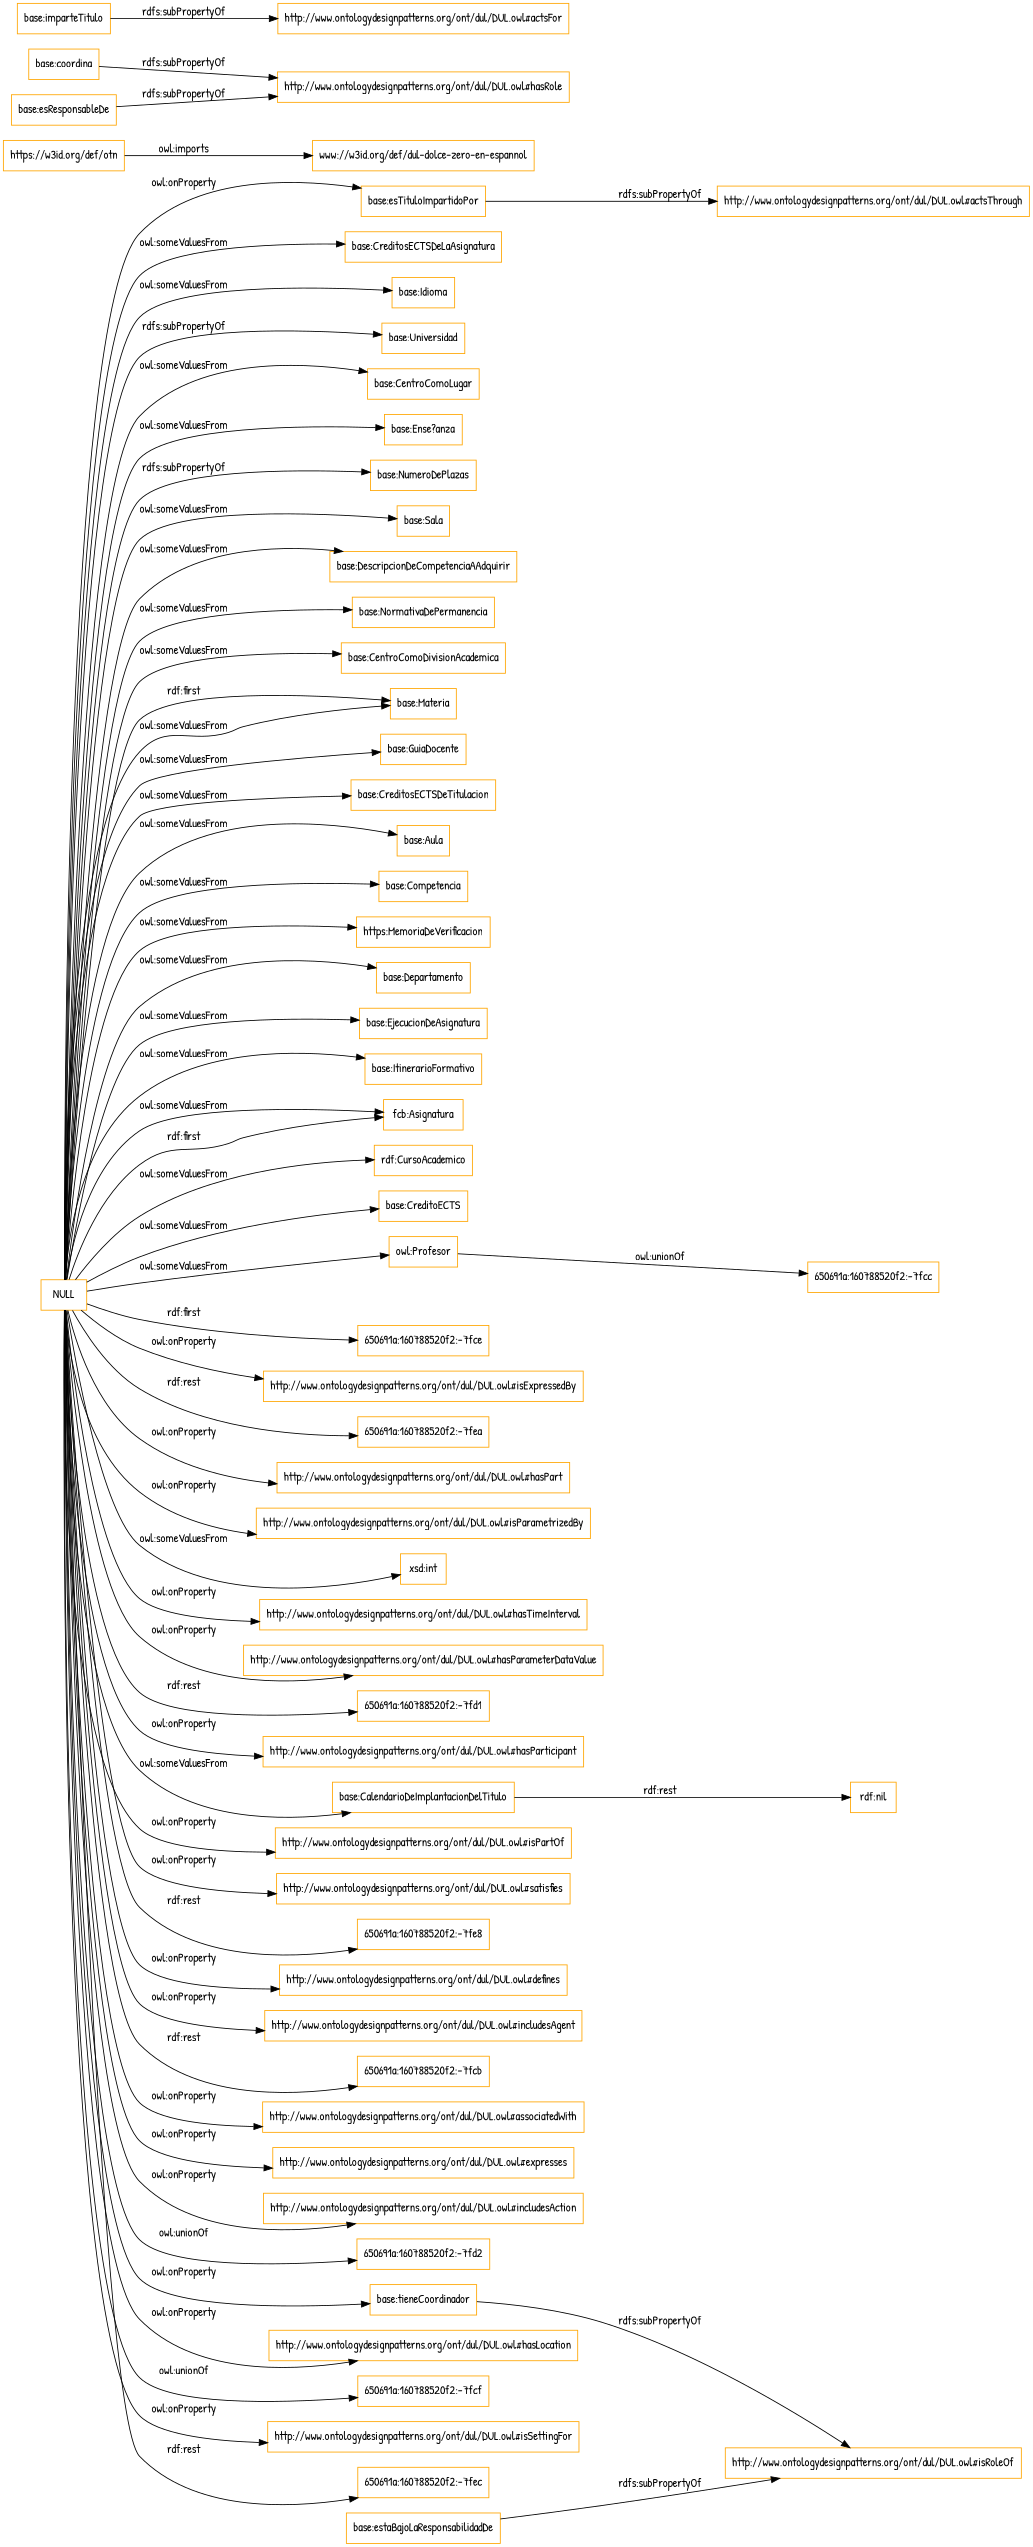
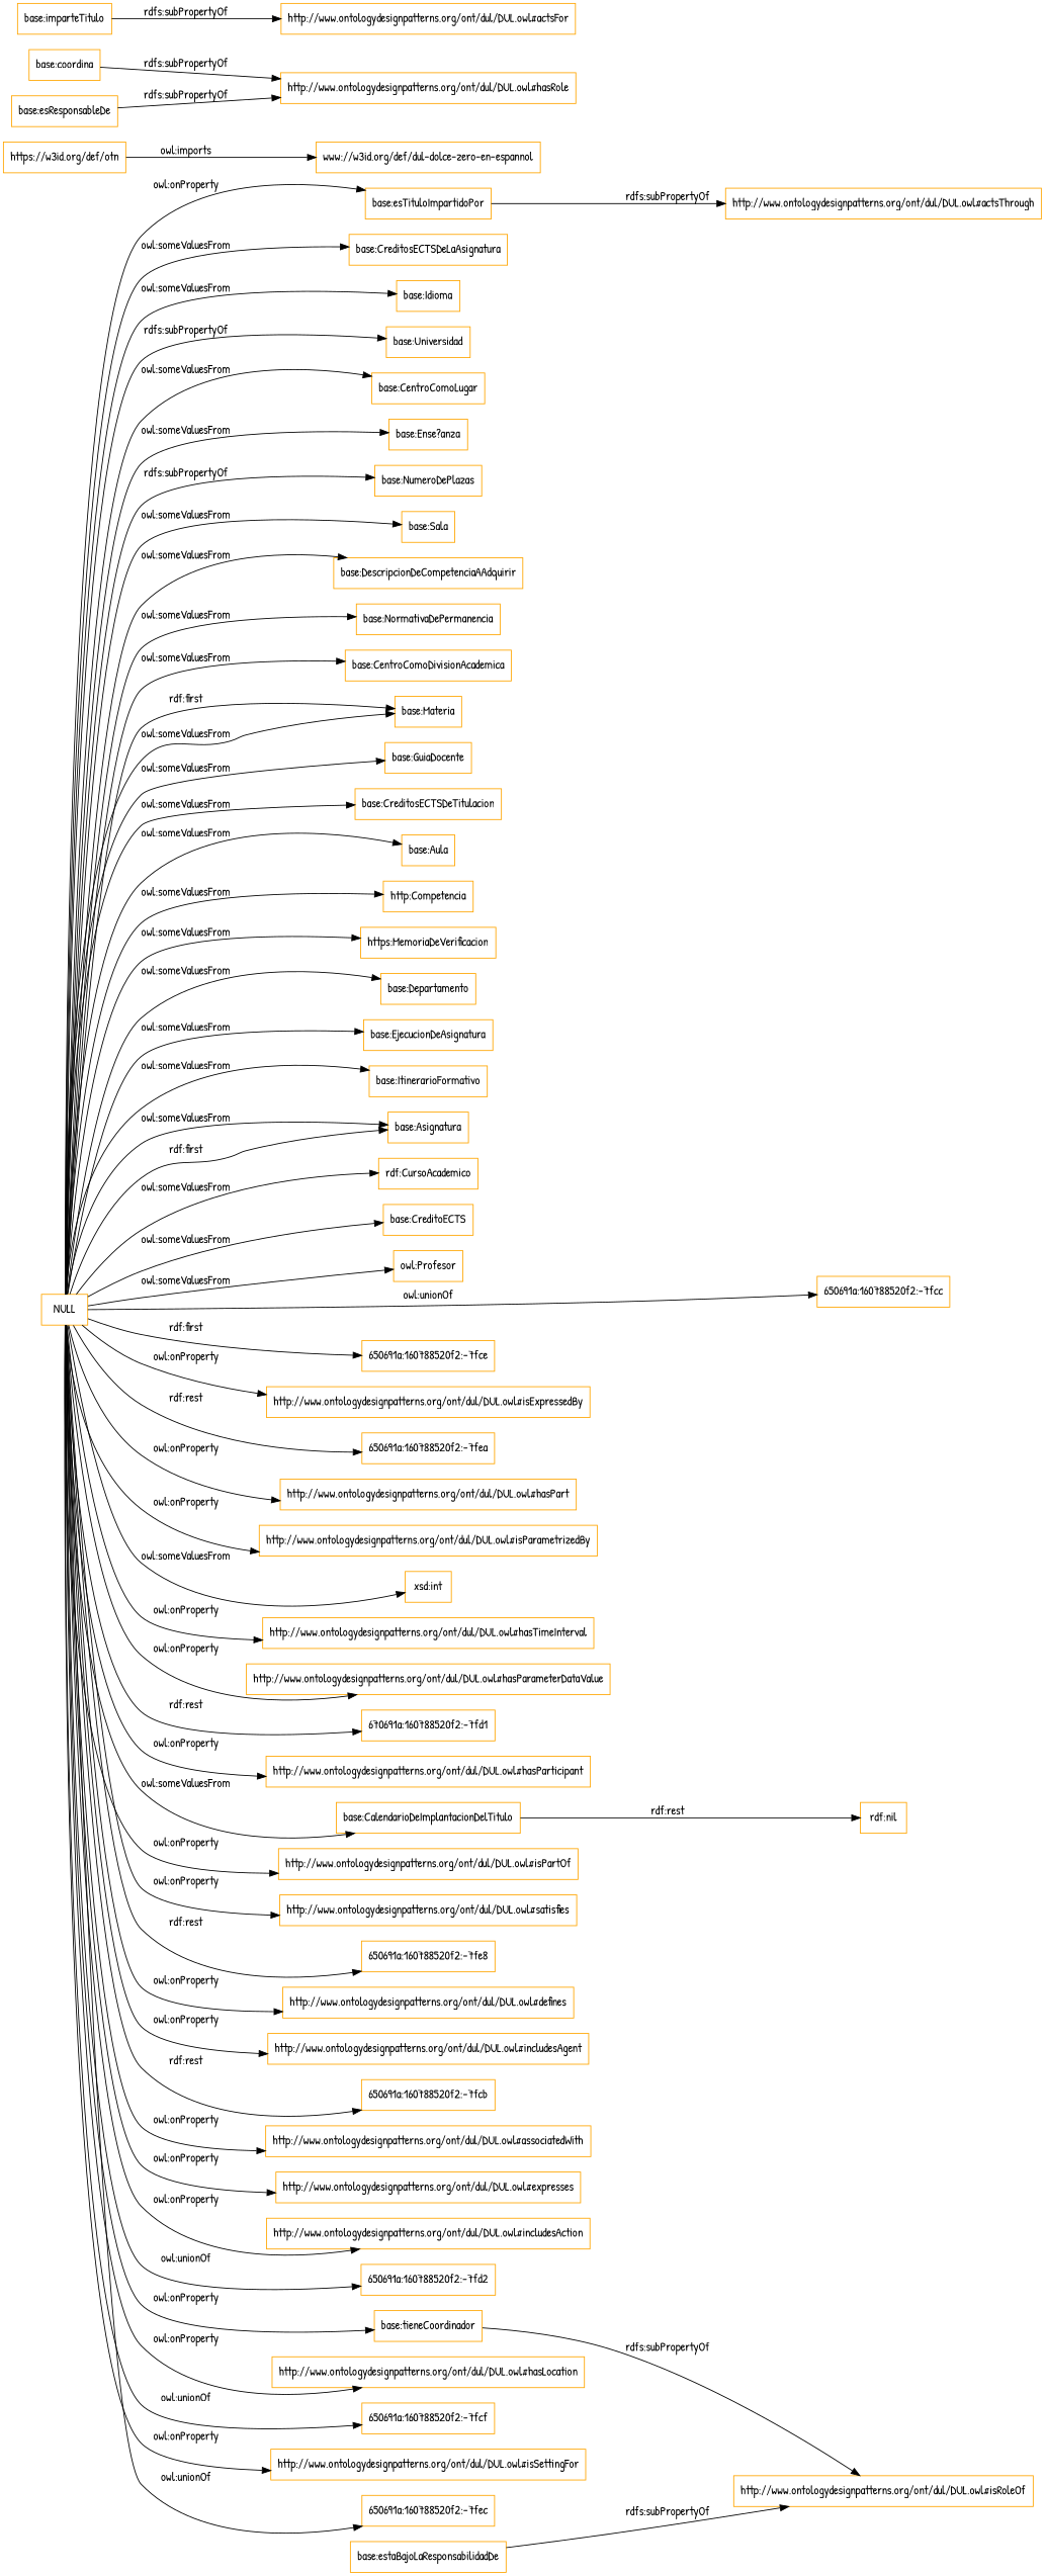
  digraph {
    fontname="Patrick Hand"
    rankdir=LR
    node [color=orange fontname="Patrick Hand" shape=rectangle]
    edge [fontname="Patrick Hand"]
    "base:esTituloImpartidoPor"
    "http://www.ontologydesignpatterns.org/ont/dul/DUL.owl#actsThrough"
    n3 [label="www://w3id.org/def/dul-dolce-zero-en-espannol"]
    "https://w3id.org/def/otn"
    "base:estaBajoLaResponsabilidadDe"
    "http://www.ontologydesignpatterns.org/ont/dul/DUL.owl#isRoleOf"
    "base:coordina"
    "http://www.ontologydesignpatterns.org/ont/dul/DUL.owl#hasRole"
    "base:imparteTitulo"
    "http://www.ontologydesignpatterns.org/ont/dul/DUL.owl#actsFor"
    NULL
    "base:CreditosECTSDeLaAsignatura"
    "base:Idioma"
    "base:Universidad"
    "base:CentroComoLugar"
    "base:Ense?anza"
    "base:NumeroDePlazas"
    "base:Sala"
    "base:DescripcionDeCompetenciaAAdquirir"
    "base:NormativaDePermanencia"
    "base:CentroComoDivisionAcademica"
    "base:Materia"
    "base:GuiaDocente"
    "base:CreditosECTSDeTitulacion"
    "base:Aula"
-   "base:Competencia"
+   "base:Competencia" [label="http:Competencia"]
    n27 [label="https:MemoriaDeVerificacion"]
    "base:Departamento"
    "base:EjecucionDeAsignatura"
    "base:ItinerarioFormativo"
-   "base:Asignatura" [label="fcb:Asignatura"]
+   "base:Asignatura"
    n32 [label="rdf:CursoAcademico"]
    "base:CreditoECTS"
    n34 [label="owl:Profesor"]
    "base:CalendarioDeImplantacionDelTitulo"
    "650691a:160788520f2:-7fce"
    "http://www.ontologydesignpatterns.org/ont/dul/DUL.owl#isExpressedBy"
    "650691a:160788520f2:-7fea"
    "http://www.ontologydesignpatterns.org/ont/dul/DUL.owl#hasPart"
    "http://www.ontologydesignpatterns.org/ont/dul/DUL.owl#isParametrizedBy"
    "xsd:int"
    "http://www.ontologydesignpatterns.org/ont/dul/DUL.owl#hasTimeInterval"
    "http://www.ontologydesignpatterns.org/ont/dul/DUL.owl#hasParameterDataValue"
-   "650691a:160788520f2:-7fd1"
+   "650691a:160788520f2:-7fd1" [label="670691a:160788520f2:-7fd1"]
    "http://www.ontologydesignpatterns.org/ont/dul/DUL.owl#hasParticipant"
    "650691a:160788520f2:-7fcc"
    "http://www.ontologydesignpatterns.org/ont/dul/DUL.owl#isPartOf"
    "http://www.ontologydesignpatterns.org/ont/dul/DUL.owl#satisfies"
    "650691a:160788520f2:-7fe8"
    "http://www.ontologydesignpatterns.org/ont/dul/DUL.owl#defines"
    "http://www.ontologydesignpatterns.org/ont/dul/DUL.owl#includesAgent"
    "650691a:160788520f2:-7fcb"
    "http://www.ontologydesignpatterns.org/ont/dul/DUL.owl#associatedWith"
    "http://www.ontologydesignpatterns.org/ont/dul/DUL.owl#expresses"
    "http://www.ontologydesignpatterns.org/ont/dul/DUL.owl#includesAction"
    "650691a:160788520f2:-7fd2"
    "base:tieneCoordinador"
    "http://www.ontologydesignpatterns.org/ont/dul/DUL.owl#hasLocation"
    "650691a:160788520f2:-7fcf"
    "http://www.ontologydesignpatterns.org/ont/dul/DUL.owl#isSettingFor"
    "650691a:160788520f2:-7fec"
    "rdf:nil"
    "base:esResponsableDe"
    "base:esTituloImpartidoPor" -> "http://www.ontologydesignpatterns.org/ont/dul/DUL.owl#actsThrough" [label="rdfs:subPropertyOf"]
    "https://w3id.org/def/otn" -> n3 [label="owl:imports"]
    "base:estaBajoLaResponsabilidadDe" -> "http://www.ontologydesignpatterns.org/ont/dul/DUL.owl#isRoleOf" [label="rdfs:subPropertyOf"]
    "base:coordina" -> "http://www.ontologydesignpatterns.org/ont/dul/DUL.owl#hasRole" [label="rdfs:subPropertyOf"]
    "base:imparteTitulo" -> "http://www.ontologydesignpatterns.org/ont/dul/DUL.owl#actsFor" [label="rdfs:subPropertyOf"]
    NULL -> "base:esTituloImpartidoPor" [label="owl:onProperty"]
    NULL -> "base:CreditosECTSDeLaAsignatura" [label="owl:someValuesFrom"]
    NULL -> "base:Idioma" [label="owl:someValuesFrom"]
    NULL -> "base:Universidad" [label="rdfs:subPropertyOf"]
    NULL -> "base:CentroComoLugar" [label="owl:someValuesFrom"]
    NULL -> "base:Ense?anza" [label="owl:someValuesFrom"]
    NULL -> "base:NumeroDePlazas" [label="rdfs:subPropertyOf"]
    NULL -> "base:Sala" [label="owl:someValuesFrom"]
    NULL -> "base:DescripcionDeCompetenciaAAdquirir" [label="owl:someValuesFrom"]
    NULL -> "base:NormativaDePermanencia" [label="owl:someValuesFrom"]
    NULL -> "base:CentroComoDivisionAcademica" [label="owl:someValuesFrom"]
    NULL -> "base:Materia" [label="owl:someValuesFrom"]
    NULL -> "base:Materia" [label="rdf:first"]
    NULL -> "base:GuiaDocente" [label="owl:someValuesFrom"]
    NULL -> "base:CreditosECTSDeTitulacion" [label="owl:someValuesFrom"]
    NULL -> "base:Aula" [label="owl:someValuesFrom"]
    NULL -> "base:Competencia" [label="owl:someValuesFrom"]
    NULL -> n27 [label="owl:someValuesFrom"]
    NULL -> "base:Departamento" [label="owl:someValuesFrom"]
    NULL -> "base:EjecucionDeAsignatura" [label="owl:someValuesFrom"]
    NULL -> "base:ItinerarioFormativo" [label="owl:someValuesFrom"]
    NULL -> "base:Asignatura" [label="rdf:first"]
    NULL -> "base:Asignatura" [label="owl:someValuesFrom"]
    NULL -> n32 [label="owl:someValuesFrom"]
    NULL -> "base:CreditoECTS" [label="owl:someValuesFrom"]
    NULL -> n34 [label="owl:someValuesFrom"]
    NULL -> "base:CalendarioDeImplantacionDelTitulo" [label="owl:someValuesFrom"]
    NULL -> "650691a:160788520f2:-7fce" [label="rdf:first"]
    NULL -> "http://www.ontologydesignpatterns.org/ont/dul/DUL.owl#isExpressedBy" [label="owl:onProperty"]
    NULL -> "650691a:160788520f2:-7fea" [label="rdf:rest"]
    NULL -> "http://www.ontologydesignpatterns.org/ont/dul/DUL.owl#hasPart" [label="owl:onProperty"]
    NULL -> "http://www.ontologydesignpatterns.org/ont/dul/DUL.owl#isParametrizedBy" [label="owl:onProperty"]
    NULL -> "xsd:int" [label="owl:someValuesFrom"]
    NULL -> "http://www.ontologydesignpatterns.org/ont/dul/DUL.owl#hasTimeInterval" [label="owl:onProperty"]
    NULL -> "http://www.ontologydesignpatterns.org/ont/dul/DUL.owl#hasParameterDataValue" [label="owl:onProperty"]
    NULL -> "650691a:160788520f2:-7fd1" [label="rdf:rest"]
    NULL -> "http://www.ontologydesignpatterns.org/ont/dul/DUL.owl#hasParticipant" [label="owl:onProperty"]
-   n34 -> "650691a:160788520f2:-7fcc" [label="owl:unionOf"]
+   NULL -> "650691a:160788520f2:-7fcc" [label="owl:unionOf"]
    NULL -> "http://www.ontologydesignpatterns.org/ont/dul/DUL.owl#isPartOf" [label="owl:onProperty"]
    NULL -> "http://www.ontologydesignpatterns.org/ont/dul/DUL.owl#satisfies" [label="owl:onProperty"]
    NULL -> "650691a:160788520f2:-7fe8" [label="rdf:rest"]
    NULL -> "http://www.ontologydesignpatterns.org/ont/dul/DUL.owl#defines" [label="owl:onProperty"]
    NULL -> "http://www.ontologydesignpatterns.org/ont/dul/DUL.owl#includesAgent" [label="owl:onProperty"]
    NULL -> "650691a:160788520f2:-7fcb" [label="rdf:rest"]
    NULL -> "http://www.ontologydesignpatterns.org/ont/dul/DUL.owl#associatedWith" [label="owl:onProperty"]
    NULL -> "http://www.ontologydesignpatterns.org/ont/dul/DUL.owl#expresses" [label="owl:onProperty"]
    NULL -> "http://www.ontologydesignpatterns.org/ont/dul/DUL.owl#includesAction" [label="owl:onProperty"]
    NULL -> "650691a:160788520f2:-7fd2" [label="owl:unionOf"]
    NULL -> "base:tieneCoordinador" [label="owl:onProperty"]
    NULL -> "http://www.ontologydesignpatterns.org/ont/dul/DUL.owl#hasLocation" [label="owl:onProperty"]
    NULL -> "650691a:160788520f2:-7fcf" [label="owl:unionOf"]
    NULL -> "http://www.ontologydesignpatterns.org/ont/dul/DUL.owl#isSettingFor" [label="owl:onProperty"]
-   NULL -> "650691a:160788520f2:-7fec" [label="rdf:rest"]
+   NULL -> "650691a:160788520f2:-7fec" [label="owl:unionOf"]
    "base:CalendarioDeImplantacionDelTitulo" -> "rdf:nil" [label="rdf:rest"]
    "base:tieneCoordinador" -> "http://www.ontologydesignpatterns.org/ont/dul/DUL.owl#isRoleOf" [label="rdfs:subPropertyOf"]
    "base:esResponsableDe" -> "http://www.ontologydesignpatterns.org/ont/dul/DUL.owl#hasRole" [label="rdfs:subPropertyOf"]
  }
